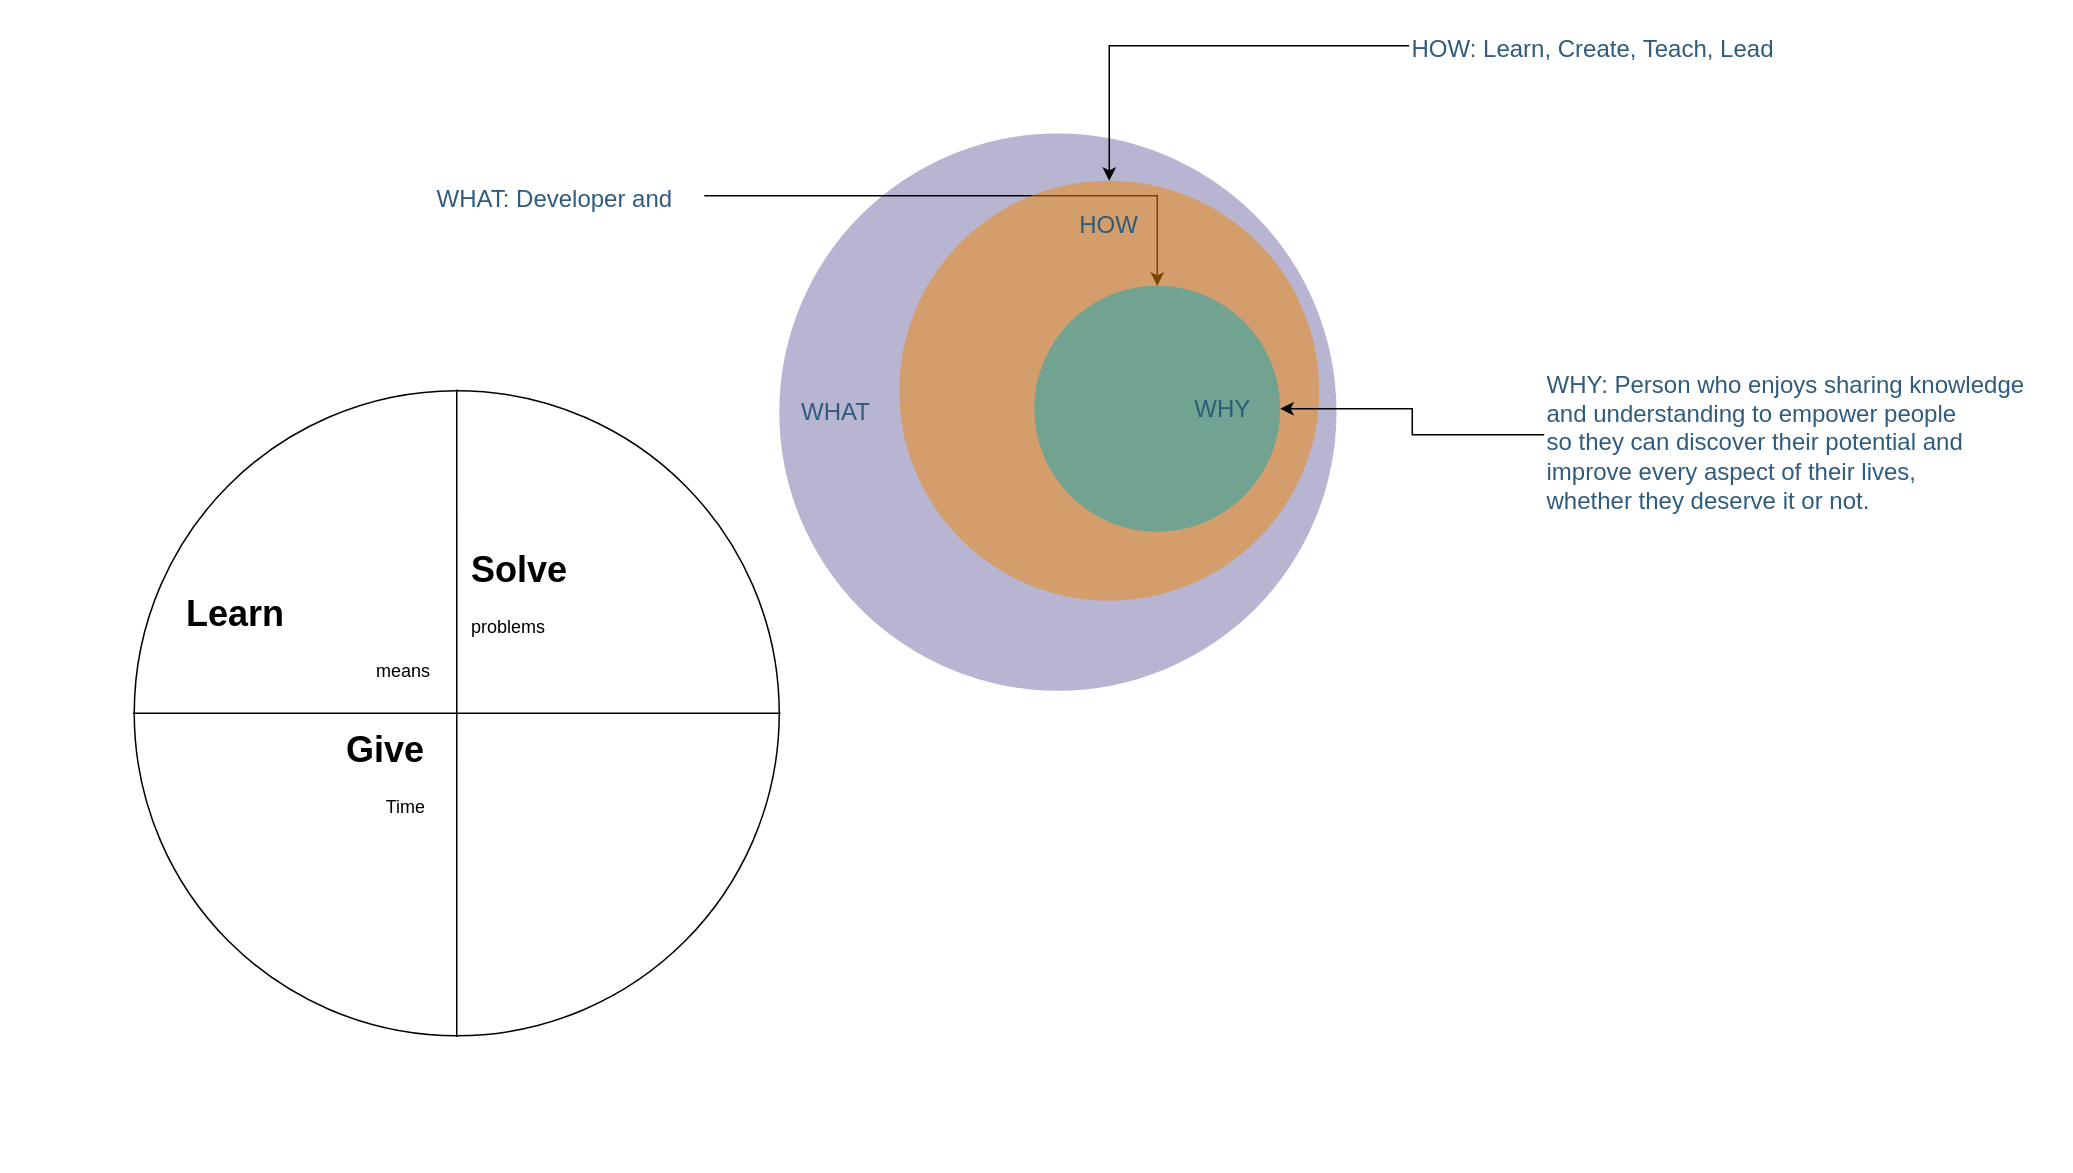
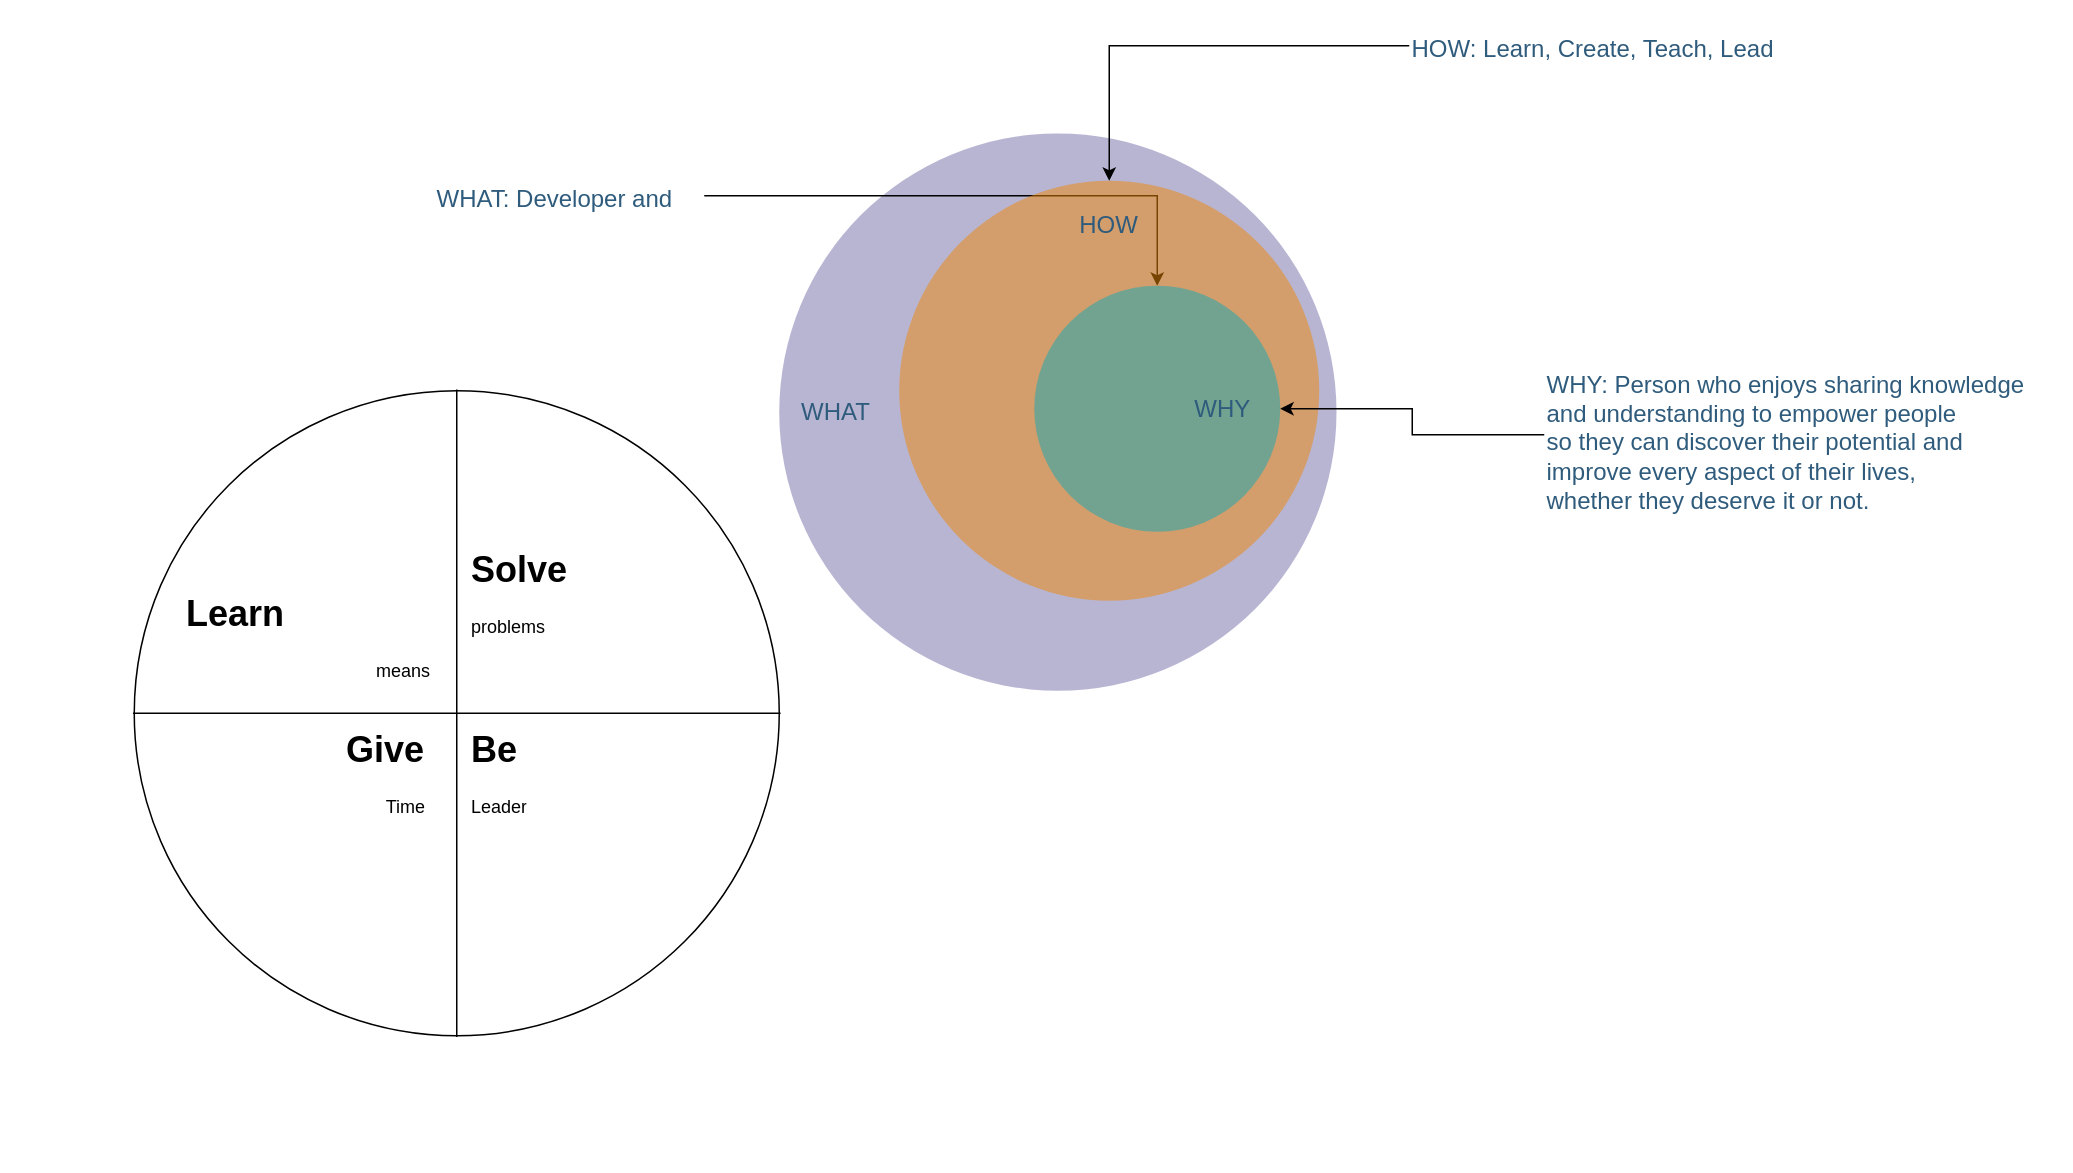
  <mxCell id="0" />
  <mxCell id="1" parent="0" />
  <mxCell id="2" value="WHAT" style="ellipse;whiteSpace=wrap;html=1;aspect=fixed;rounded=1;shadow=0;glass=0;labelBackgroundColor=none;strokeColor=none;strokeWidth=1;fillColor=#736CA8;gradientColor=none;fontFamily=Helvetica;fontSize=16;fontColor=#2F5B7C;align=left;opacity=50;spacing=15;rotation=0;" parent="1" vertex="1"><mxGeometry x="450" y="88.5" width="371.5" height="371.5" as="geometry" /></mxCell>
  <mxCell id="3" style="edgeStyle=orthogonalEdgeStyle;rounded=0;orthogonalLoop=1;jettySize=auto;html=1;" edge="1" parent="1" source="4" target="6"><mxGeometry relative="1" as="geometry" /></mxCell>
  <mxCell id="4" value="WHAT: Developer and&amp;nbsp;" style="text;html=1;resizable=0;points=[];autosize=1;align=left;verticalAlign=top;spacingTop=-4;fontSize=16;fontFamily=Helvetica;fontColor=#2F5B7C;" parent="1" vertex="1"><mxGeometry x="220" y="120" width="180" height="20" as="geometry" /></mxCell>
  <mxCell id="5" value="&lt;div style=&quot;text-align: center ; font-size: 16px&quot;&gt;HOW&lt;/div&gt;" style="ellipse;whiteSpace=wrap;html=1;aspect=fixed;rounded=1;shadow=0;glass=0;labelBackgroundColor=none;strokeColor=none;strokeWidth=1;fillColor=#F08705;gradientColor=none;fontFamily=Helvetica;fontSize=16;fontColor=#2F5B7C;align=center;opacity=50;verticalAlign=top;spacing=15;rotation=0;" parent="1" vertex="1"><mxGeometry x="530" y="120" width="280" height="280" as="geometry" /></mxCell>
  <mxCell id="6" value="&lt;span style=&quot;text-align: left&quot;&gt;WHY&amp;nbsp;&lt;/span&gt;" style="ellipse;whiteSpace=wrap;html=1;aspect=fixed;rounded=1;shadow=0;glass=0;labelBackgroundColor=none;strokeColor=none;strokeWidth=1;fillColor=#12AAB5;gradientColor=none;fontFamily=Helvetica;fontSize=16;fontColor=#2F5B7C;align=right;opacity=50;spacing=15;rotation=0;" parent="1" vertex="1"><mxGeometry x="620" y="190" width="164" height="164" as="geometry" /></mxCell>
  <mxCell id="7" style="edgeStyle=orthogonalEdgeStyle;rounded=0;orthogonalLoop=1;jettySize=auto;html=1;" edge="1" parent="1" source="8" target="5"><mxGeometry relative="1" as="geometry" /></mxCell>
  <mxCell id="8" value="HOW: Learn, Create, Teach, Lead&amp;nbsp;" style="text;html=1;resizable=0;points=[];autosize=1;align=left;verticalAlign=top;spacingTop=-4;fontSize=16;fontFamily=Helvetica;fontColor=#2F5B7C;" vertex="1" parent="1"><mxGeometry x="870" y="20" width="260" height="20" as="geometry" /></mxCell>
  <mxCell id="9" style="edgeStyle=orthogonalEdgeStyle;rounded=0;orthogonalLoop=1;jettySize=auto;html=1;" edge="1" parent="1" source="10" target="6"><mxGeometry relative="1" as="geometry" /></mxCell>
  <mxCell id="10" value="WHY: Person who enjoys sharing knowledge &lt;br&gt;and understanding to empower people&lt;br&gt;so they can discover their potential and &lt;br&gt;improve every aspect of their lives,&lt;br&gt;whether they deserve it or not." style="text;html=1;resizable=0;points=[];autosize=1;align=left;verticalAlign=top;spacingTop=-4;fontSize=16;fontFamily=Helvetica;fontColor=#2F5B7C;" vertex="1" parent="1"><mxGeometry x="960" y="244.25" width="330" height="90" as="geometry" /></mxCell>
  <mxCell id="11" value="" style="shape=sumEllipse;perimeter=ellipsePerimeter;whiteSpace=wrap;html=1;backgroundOutline=1;rotation=45;" vertex="1" parent="1"><mxGeometry x="20" y="260" width="430" height="430" as="geometry" /></mxCell>
  <mxCell id="12" value="&lt;h1&gt;Solve&lt;/h1&gt;&lt;p&gt;problems&lt;/p&gt;" style="text;html=1;strokeColor=none;fillColor=none;spacing=5;spacingTop=-20;whiteSpace=wrap;overflow=hidden;rounded=0;" vertex="1" parent="1"><mxGeometry x="240" y="360" width="180" height="110" as="geometry" /></mxCell>
  <mxCell id="13" value="&lt;h1&gt;&amp;nbsp; &amp;nbsp; &amp;nbsp; &amp;nbsp; &amp;nbsp; &amp;nbsp; &amp;nbsp; &amp;nbsp; Give&lt;/h1&gt;&lt;p&gt;&amp;nbsp; &amp;nbsp; &amp;nbsp; &amp;nbsp; &amp;nbsp; &amp;nbsp; &amp;nbsp; &amp;nbsp; &amp;nbsp; &amp;nbsp; &amp;nbsp; &amp;nbsp; &amp;nbsp; &amp;nbsp; &amp;nbsp; &amp;nbsp; &amp;nbsp; &amp;nbsp; &amp;nbsp; &amp;nbsp; Time&lt;/p&gt;" style="text;html=1;strokeColor=none;fillColor=none;spacing=5;spacingTop=-20;whiteSpace=wrap;overflow=hidden;rounded=0;" vertex="1" parent="1"><mxGeometry x="50" y="480" width="180" height="110" as="geometry" /></mxCell>
+ <mxCell id="14" value="&lt;h1&gt;Be&lt;/h1&gt;&lt;p&gt;Leader&lt;/p&gt;" style="text;html=1;strokeColor=none;fillColor=none;spacing=5;spacingTop=-20;whiteSpace=wrap;overflow=hidden;rounded=0;" vertex="1" parent="1"><mxGeometry x="240" y="480" width="180" height="110" as="geometry" /></mxCell>
  <mxCell id="15" value="&lt;h1&gt;&amp;nbsp; &amp;nbsp; &amp;nbsp; &amp;nbsp; &amp;nbsp; &amp;nbsp; &amp;nbsp; &amp;nbsp; Learn&lt;/h1&gt;&lt;p&gt;&amp;nbsp; &amp;nbsp; &amp;nbsp; &amp;nbsp; &amp;nbsp; &amp;nbsp; &amp;nbsp; &amp;nbsp; &amp;nbsp; &amp;nbsp; &amp;nbsp; &amp;nbsp; &amp;nbsp; &amp;nbsp; &amp;nbsp; &amp;nbsp; &amp;nbsp; &amp;nbsp; &amp;nbsp; means&lt;/p&gt;" style="text;html=1;strokeColor=none;fillColor=none;spacing=5;spacingTop=-20;whiteSpace=wrap;overflow=hidden;rounded=0;" vertex="1" parent="1"><mxGeometry x="50" y="360" width="180" height="110" as="geometry" /></mxCell>
